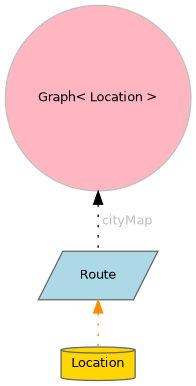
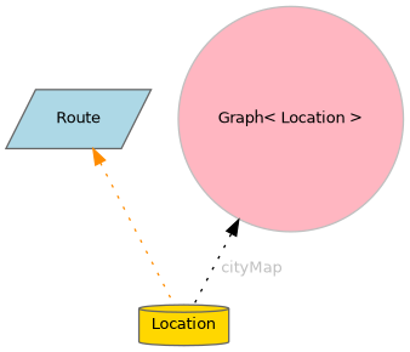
  digraph {
    node [color=gray40 fontname=Helvetica fontsize=10 style=filled]
    edge [dir=back fontname=Helvetica fontsize=10 labelfontname=Helvetica labelfontsize=10 style=dotted]
    n1 [fillcolor=gold fontcolor=black height=0.2 label=Location shape=cylinder width=0.4]
    n2 [fillcolor=lightblue height=0.2 label=Route shape=parallelogram width=0.4]
    n3 [color=grey75 fillcolor=lightpink height=0.2 label="Graph\< Location \>" shape=circle width=0.4]
    n2 -> n1 [color=darkorange]
-   n3 -> n2 [color=black fontcolor=grey label=" cityMap"]
+   n3 -> n1 [color=black fontcolor=grey label=" cityMap"]
  }
